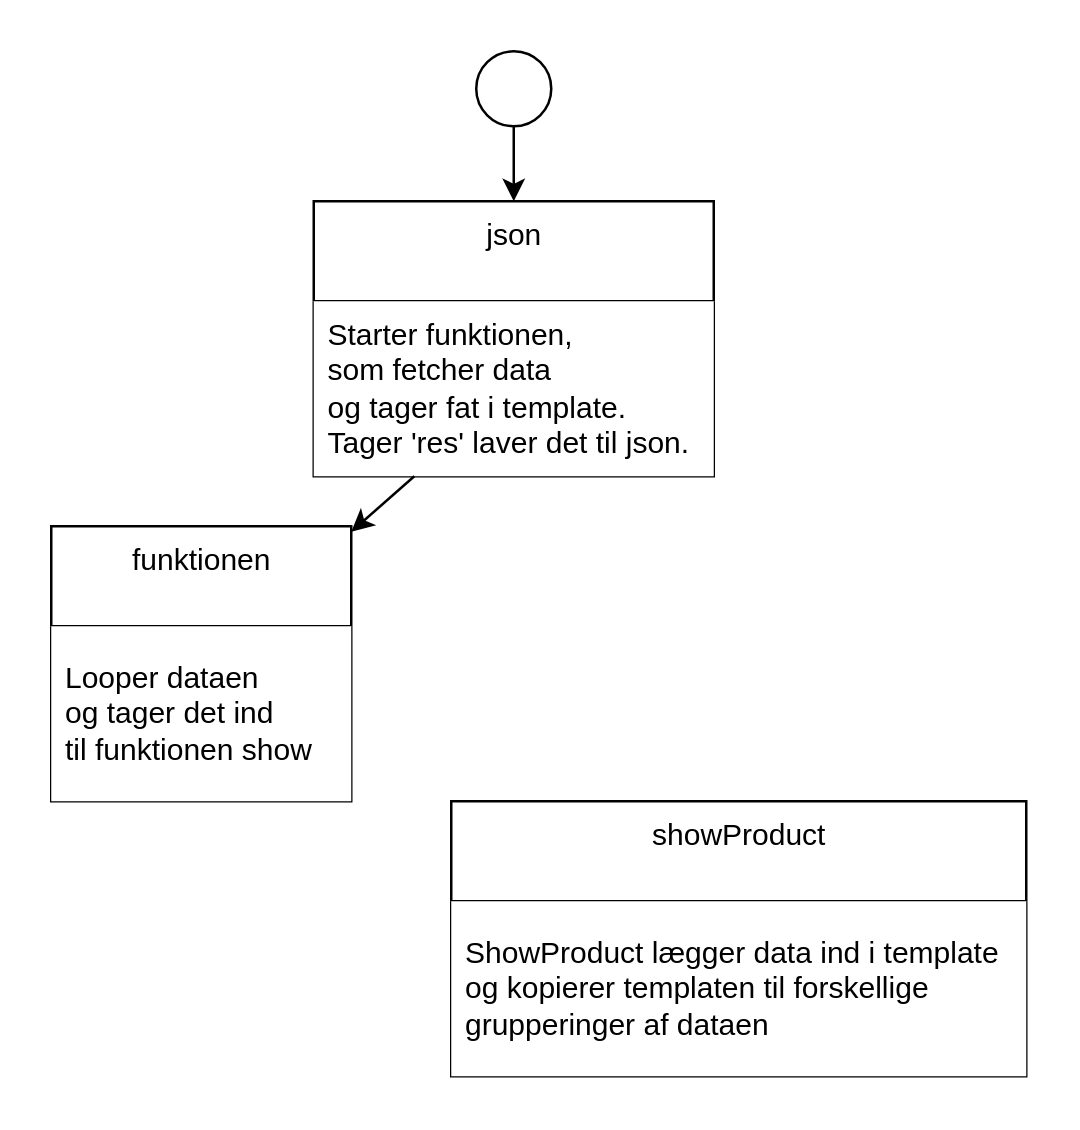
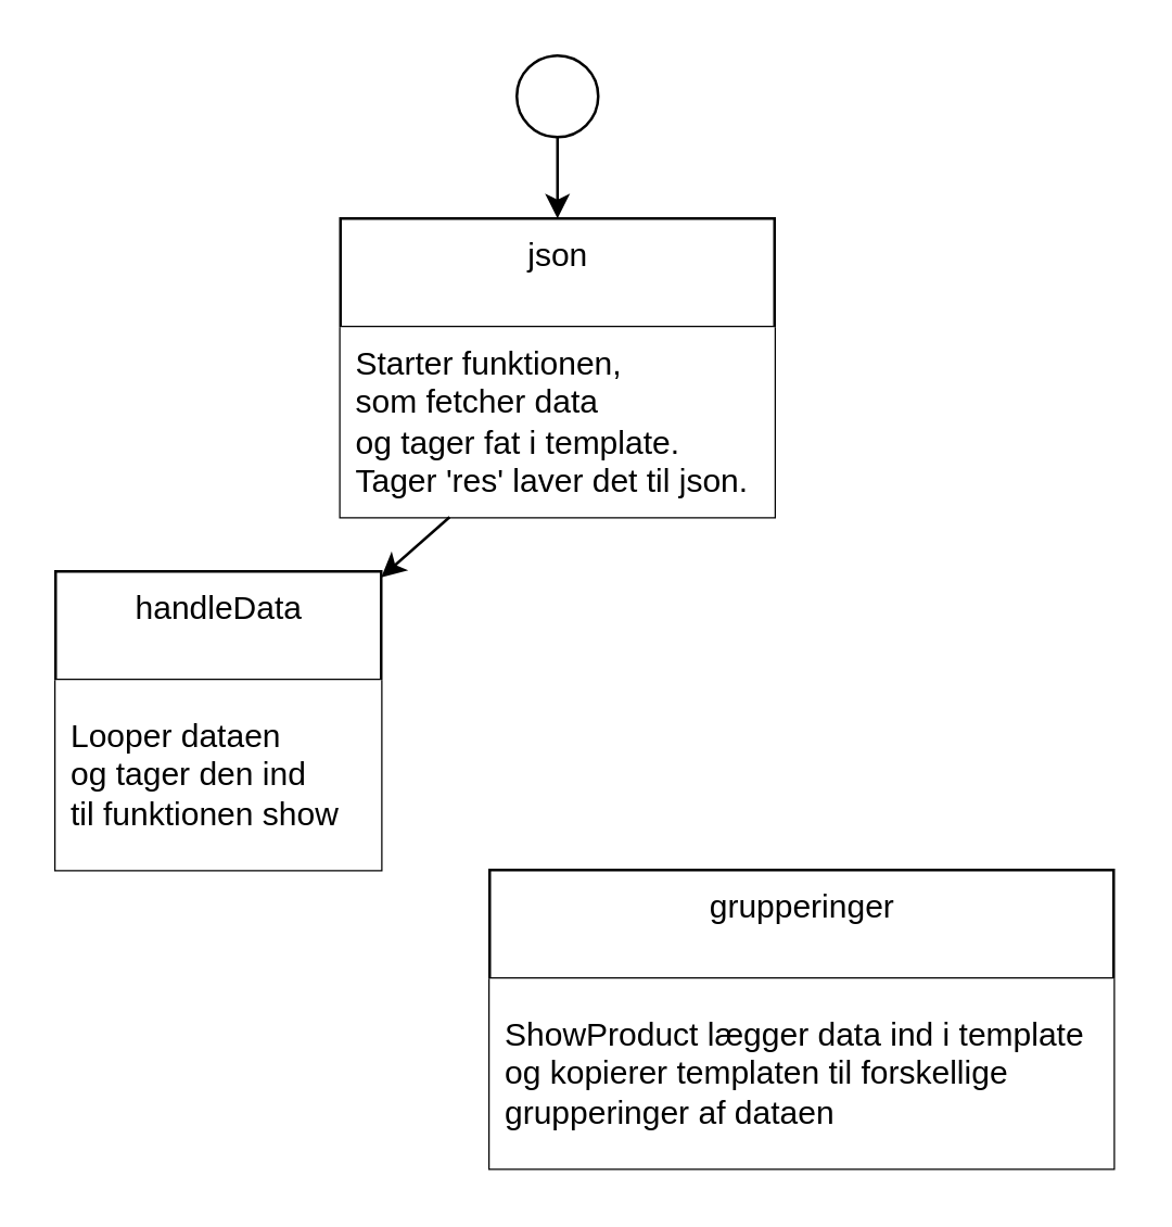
  <mxCell id="0" />
  <mxCell id="1" parent="0" />
  <mxCell id="2" style="edgeStyle=none;html=1;strokeColor=#000000;" edge="1" parent="1" source="3" target="4"><mxGeometry relative="1" as="geometry" /></mxCell>
  <mxCell id="3" value="" style="ellipse;" vertex="1" parent="1"><mxGeometry x="190" y="20" width="30" height="30" as="geometry" /></mxCell>
  <mxCell id="4" value="json" style="swimlane;fontStyle=0;align=center;verticalAlign=top;childLayout=stackLayout;horizontal=1;startSize=40;horizontalStack=0;resizeParent=1;resizeParentMax=0;resizeLast=0;collapsible=0;marginBottom=0;html=1;" vertex="1" parent="1"><mxGeometry x="125" y="80" width="160" height="110" as="geometry" /></mxCell>
  <mxCell id="5" value="Starter funktionen, &lt;br&gt;som fetcher data&amp;nbsp;&lt;br&gt;og tager fat i template.&lt;br&gt;Tager 'res' laver det til json." style="text;html=1;strokeColor=none;fillColor=default;align=left;verticalAlign=middle;spacingLeft=4;spacingRight=4;overflow=hidden;rotatable=0;points=[[0,0.5],[1,0.5]];portConstraint=eastwest;" vertex="1" parent="4"><mxGeometry y="40" width="160" height="70" as="geometry" /></mxCell>
- <mxCell id="6" value="funktionen" style="swimlane;fontStyle=0;align=center;verticalAlign=top;childLayout=stackLayout;horizontal=1;startSize=40;horizontalStack=0;resizeParent=1;resizeParentMax=0;resizeLast=0;collapsible=0;marginBottom=0;html=1;" vertex="1" parent="1"><mxGeometry x="20" y="210" width="120" height="110" as="geometry" /></mxCell>
- <mxCell id="7" value="Looper dataen&lt;br&gt;og tager det ind&amp;nbsp;&lt;br&gt;til funktionen show" style="text;html=1;strokeColor=none;fillColor=default;align=left;verticalAlign=middle;spacingLeft=4;spacingRight=4;overflow=hidden;rotatable=0;points=[[0,0.5],[1,0.5]];portConstraint=eastwest;" vertex="1" parent="6"><mxGeometry y="40" width="120" height="70" as="geometry" /></mxCell>
- <mxCell id="8" value="showProduct" style="swimlane;fontStyle=0;align=center;verticalAlign=top;childLayout=stackLayout;horizontal=1;startSize=40;horizontalStack=0;resizeParent=1;resizeParentMax=0;resizeLast=0;collapsible=0;marginBottom=0;html=1;" vertex="1" parent="1"><mxGeometry x="180" y="320" width="230" height="110" as="geometry" /></mxCell>
+ <mxCell id="6" value="handleData" style="swimlane;fontStyle=0;align=center;verticalAlign=top;childLayout=stackLayout;horizontal=1;startSize=40;horizontalStack=0;resizeParent=1;resizeParentMax=0;resizeLast=0;collapsible=0;marginBottom=0;html=1;" vertex="1" parent="1"><mxGeometry x="20" y="210" width="120" height="110" as="geometry" /></mxCell>
+ <mxCell id="7" value="Looper dataen&lt;br&gt;og tager den ind&amp;nbsp;&lt;br&gt;til funktionen show" style="text;html=1;strokeColor=none;fillColor=default;align=left;verticalAlign=middle;spacingLeft=4;spacingRight=4;overflow=hidden;rotatable=0;points=[[0,0.5],[1,0.5]];portConstraint=eastwest;" vertex="1" parent="6"><mxGeometry y="40" width="120" height="70" as="geometry" /></mxCell>
+ <mxCell id="8" value="grupperinger" style="swimlane;fontStyle=0;align=center;verticalAlign=top;childLayout=stackLayout;horizontal=1;startSize=40;horizontalStack=0;resizeParent=1;resizeParentMax=0;resizeLast=0;collapsible=0;marginBottom=0;html=1;" vertex="1" parent="1"><mxGeometry x="180" y="320" width="230" height="110" as="geometry" /></mxCell>
  <mxCell id="9" value="ShowProduct lægger data ind i template&amp;nbsp;&lt;br&gt;og kopierer templaten til forskellige&lt;br&gt;grupperinger af dataen" style="text;html=1;strokeColor=none;fillColor=default;align=left;verticalAlign=middle;spacingLeft=4;spacingRight=4;overflow=hidden;rotatable=0;points=[[0,0.5],[1,0.5]];portConstraint=eastwest;" vertex="1" parent="8"><mxGeometry y="40" width="230" height="70" as="geometry" /></mxCell>
  <mxCell id="10" style="edgeStyle=none;html=1;strokeColor=#000000;" edge="1" parent="1" source="5" target="6"><mxGeometry relative="1" as="geometry" /></mxCell>
